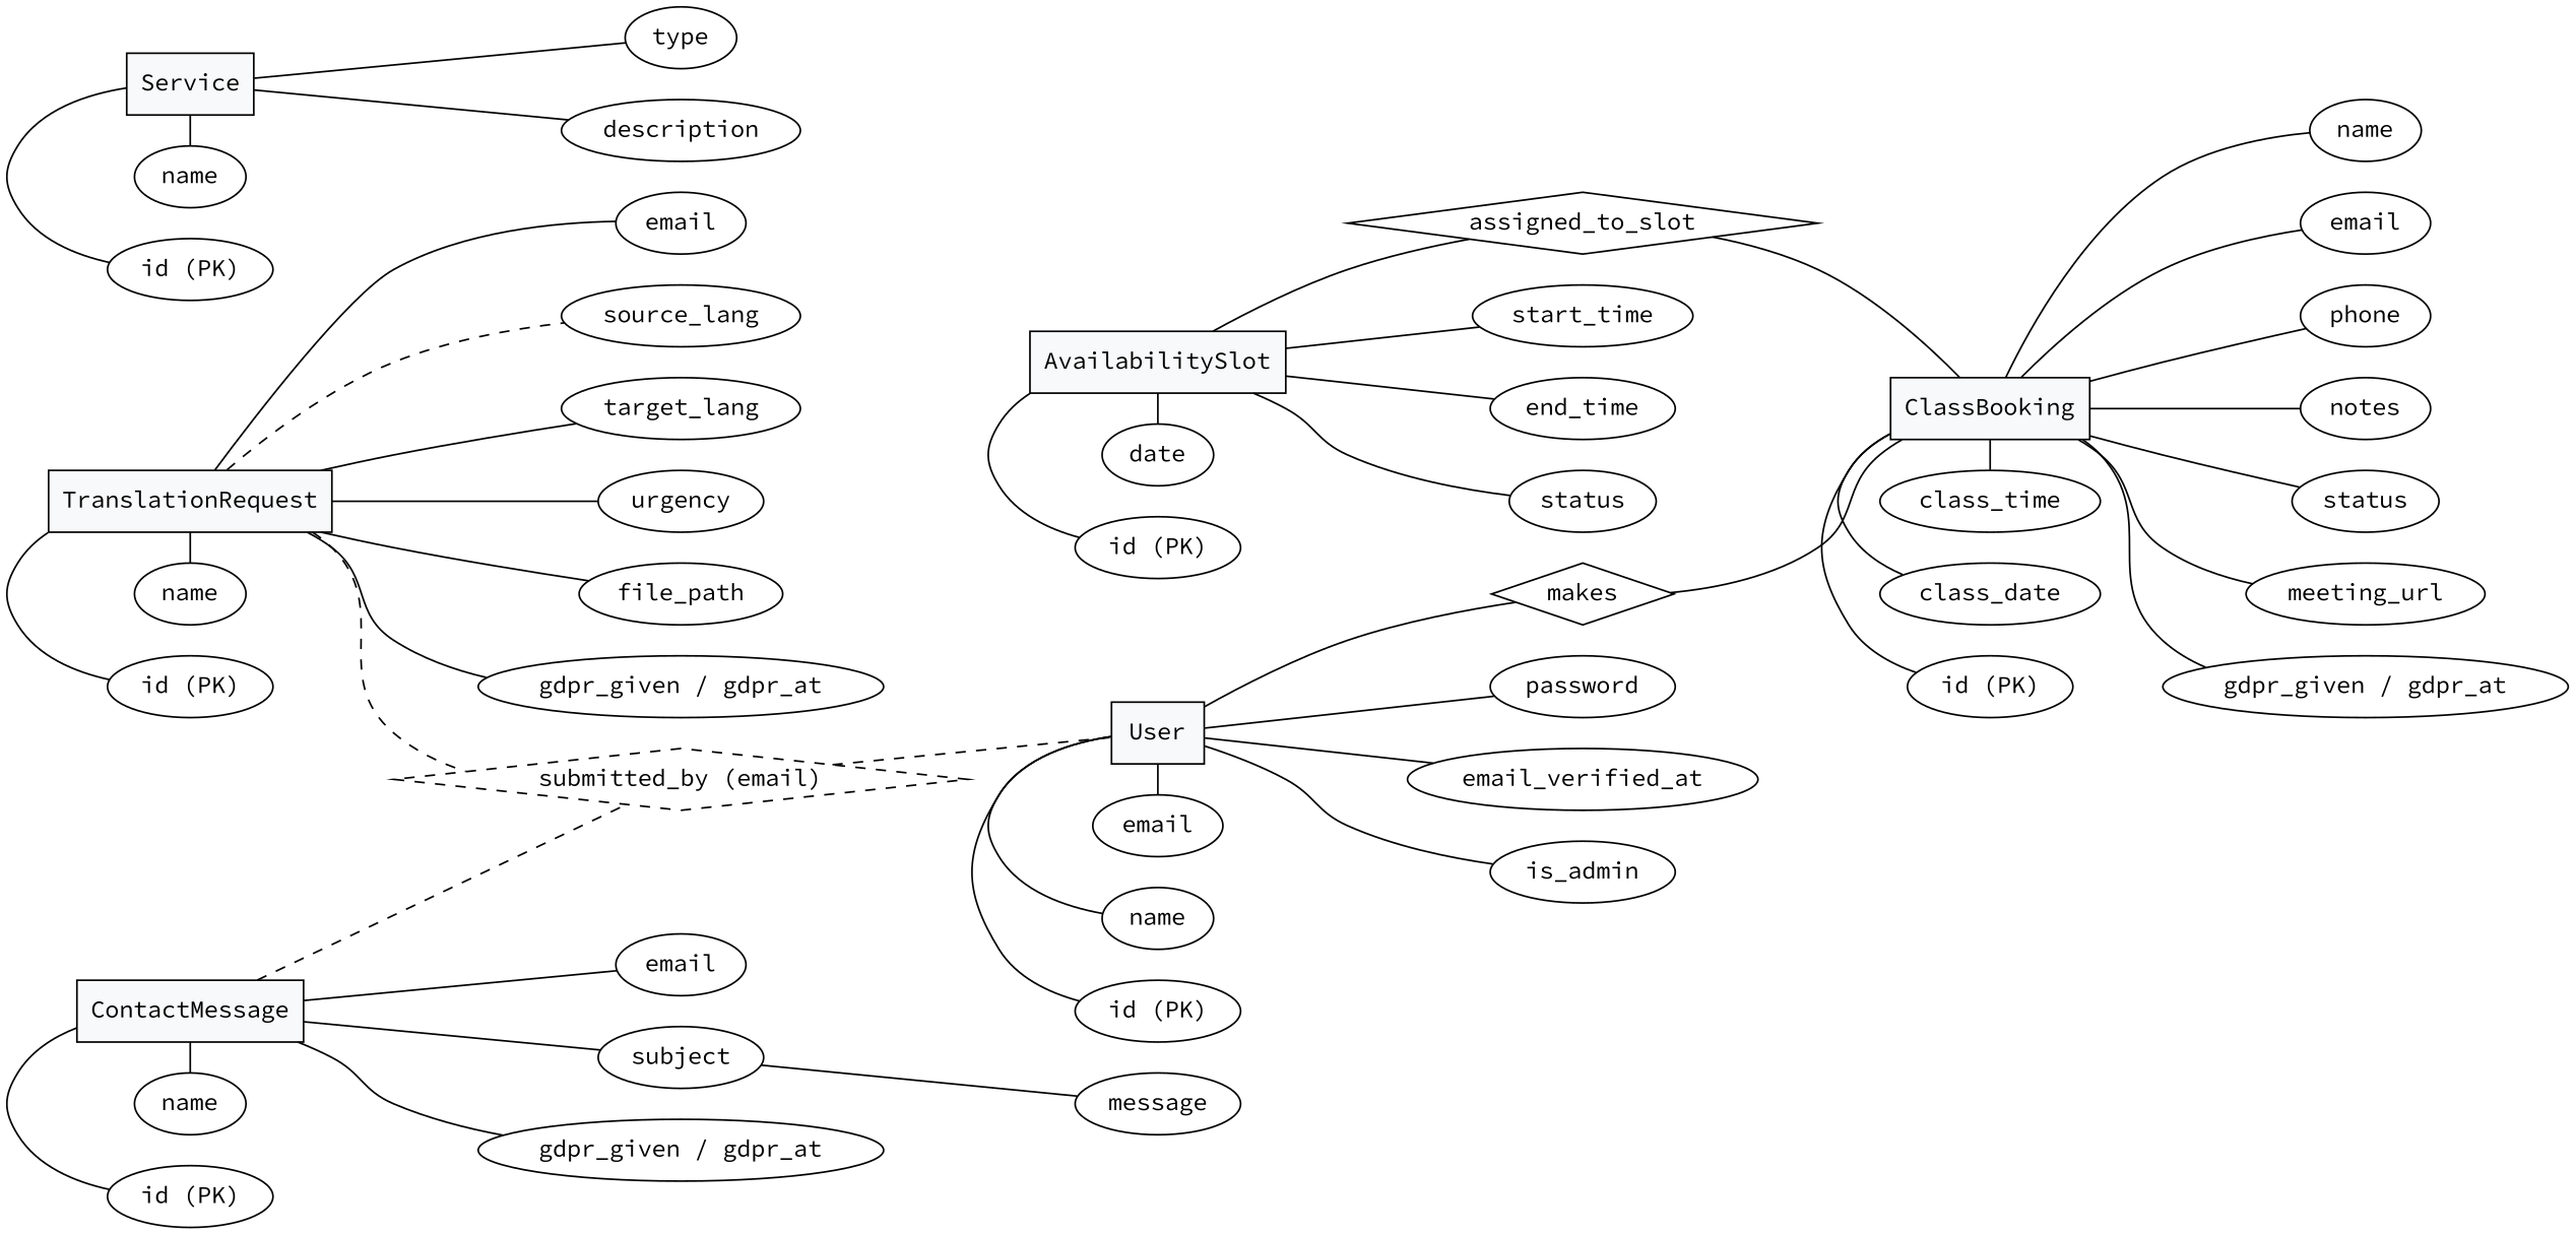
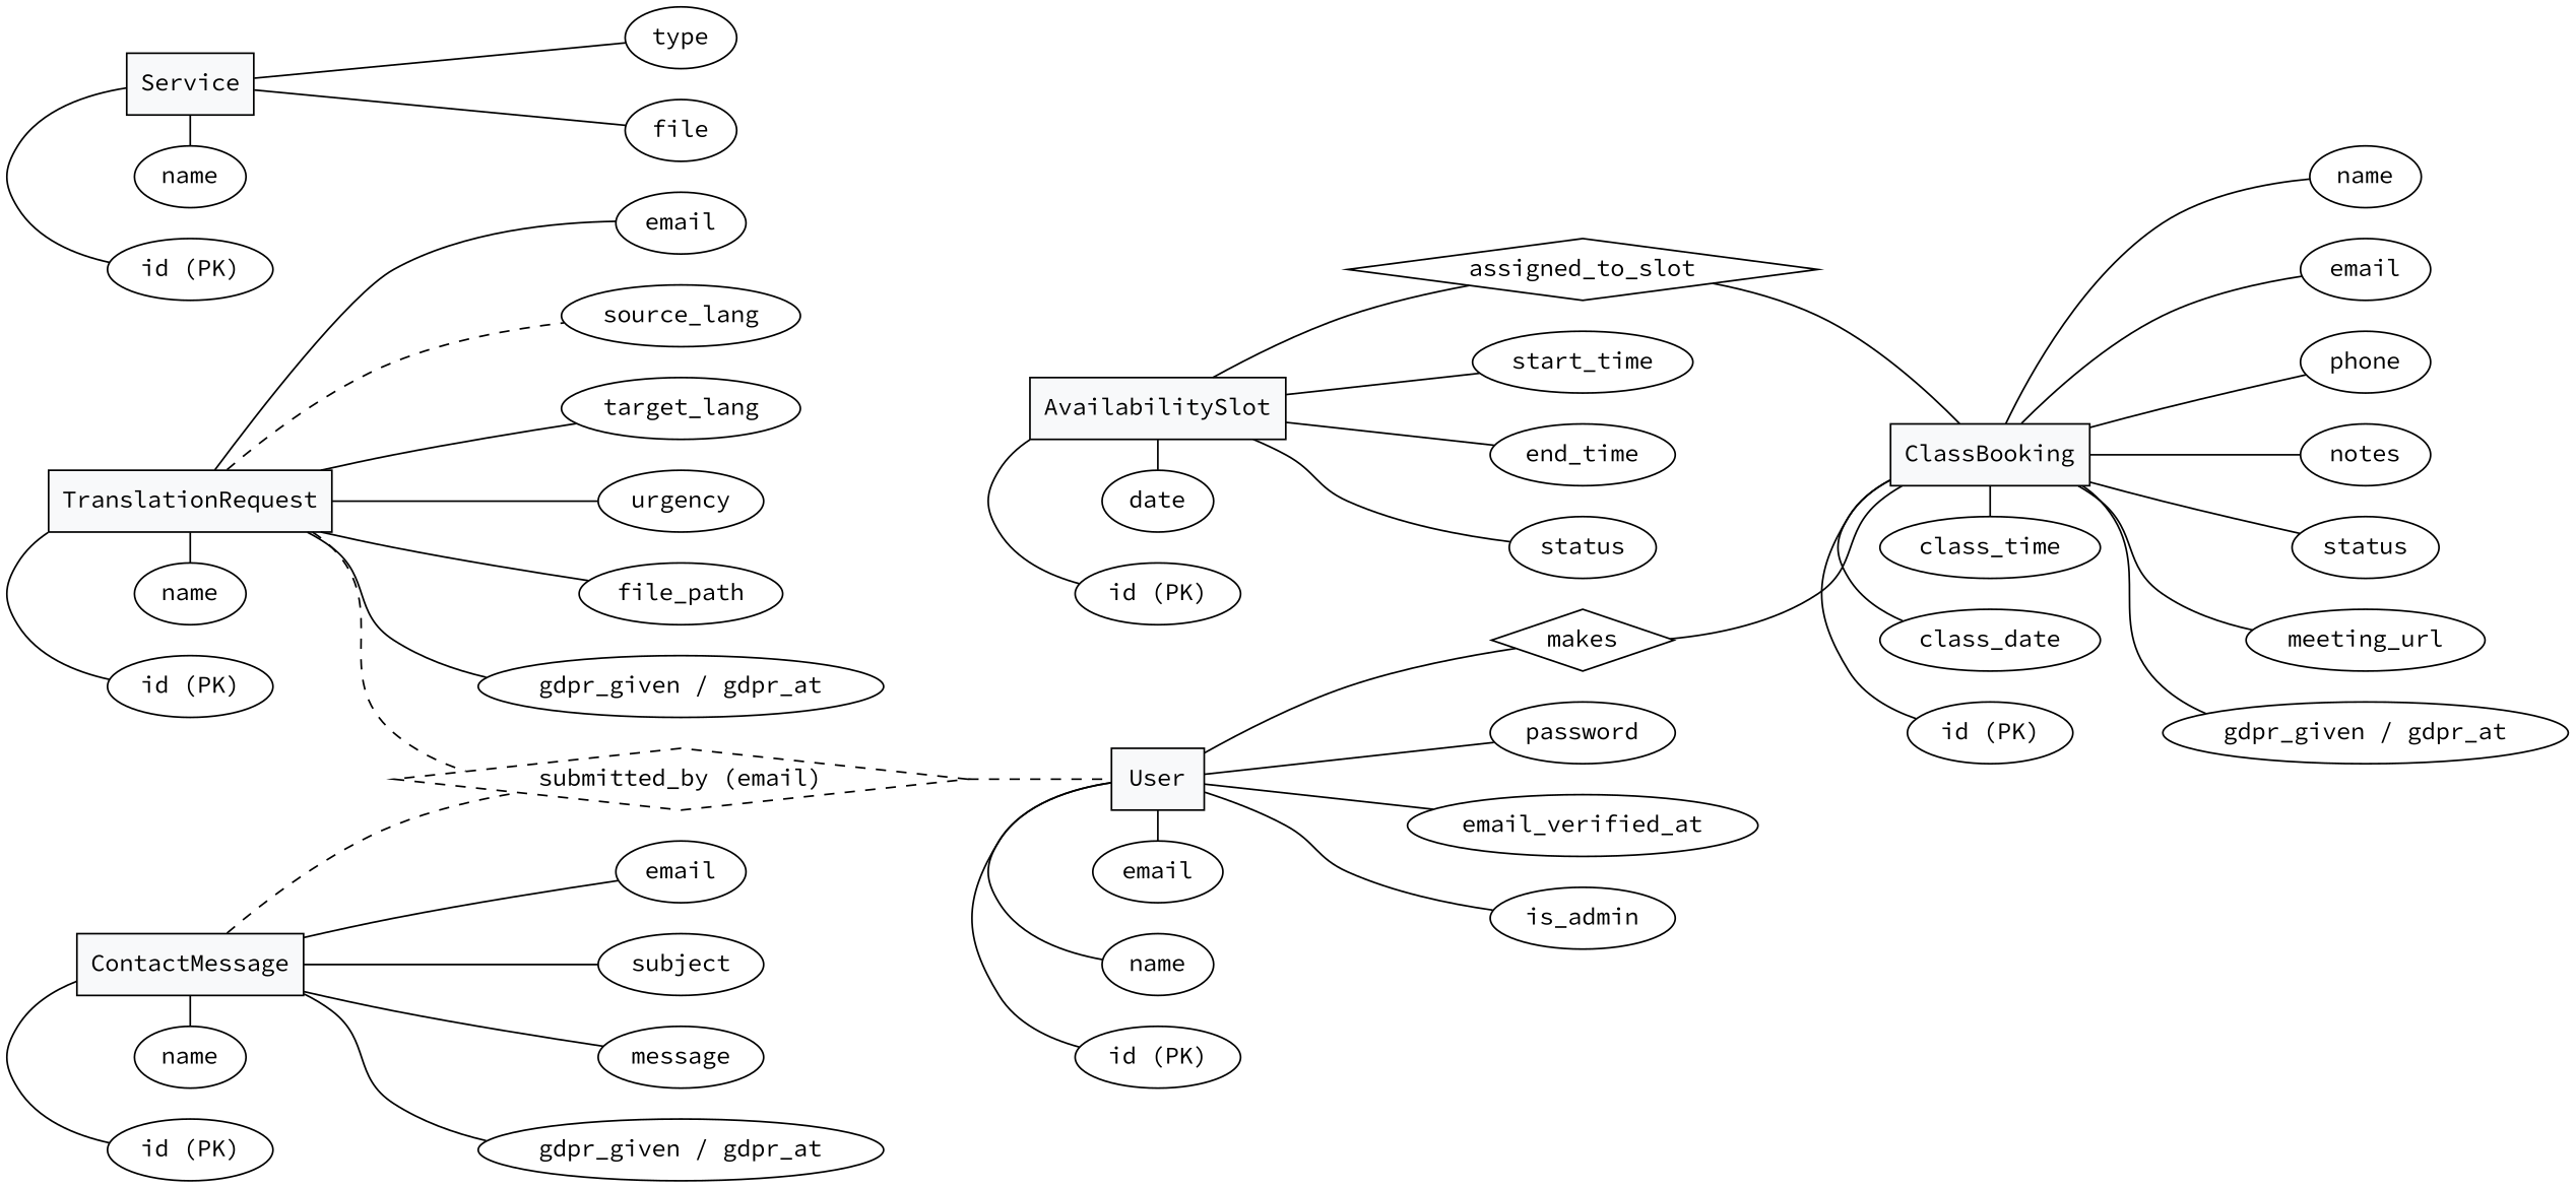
  digraph {
    fontname="Source Code Pro"
    rankdir=LR
    splines=true
    node [fontname="Source Code Pro" shape=oval]
    edge [arrowhead=none fontname="Source Code Pro"]
    n1 [fillcolor="#f8f9fa" label=User shape=box style=filled]
    n2 [label="id (PK)"]
    n3 [label=name]
    n4 [label=email]
    n5 [fillcolor="#f8f9fa" label=ClassBooking shape=box style=filled]
    n6 [label="id (PK)"]
    n7 [label=class_date]
    n8 [label=class_time]
    n9 [fillcolor="#f8f9fa" label=AvailabilitySlot shape=box style=filled]
    n10 [label="id (PK)"]
    n11 [label=date]
    n12 [fillcolor="#f8f9fa" label=TranslationRequest shape=box style=filled]
    n13 [label="id (PK)"]
    n14 [label=name]
    n15 [fillcolor="#f8f9fa" label=ContactMessage shape=box style=filled]
    n16 [label="id (PK)"]
    n17 [label=name]
    n18 [fillcolor="#f8f9fa" label=Service shape=box style=filled]
    n19 [label="id (PK)"]
    n20 [label=name]
    n21 [label=makes shape=diamond]
    n22 [label=password]
    n23 [label=email_verified_at]
    n24 [label=is_admin]
    n25 [label=name]
    n26 [label=email]
    n27 [label=phone]
    n28 [label=notes]
    n29 [label=status]
    n30 [label=meeting_url]
    n31 [label="gdpr_given / gdpr_at"]
    n32 [label=assigned_to_slot shape=diamond]
    n33 [label=start_time]
    n34 [label=end_time]
    n35 [label=status]
    n36 [label="submitted_by (email)" shape=diamond style=dashed]
    n37 [label=email]
    n38 [label=source_lang]
    n39 [label=target_lang]
    n40 [label=urgency]
    n41 [label=file_path]
    n42 [label="gdpr_given / gdpr_at"]
    n43 [label=email]
    n44 [label=subject]
    n45 [label=message]
    n46 [label="gdpr_given / gdpr_at"]
    n47 [label=type]
-   n48 [label=description]
+   n48 [label=file]
    subgraph sub_1 {
      rank=same
      n1
      n2
      n3
      n4
    }
    subgraph sub_2 {
      rank=same
      n5
      n6
      n7
      n8
    }
    subgraph sub_3 {
      rank=same
      n9
      n10
      n11
    }
    subgraph sub_4 {
      rank=same
      n12
      n13
      n14
    }
    subgraph sub_5 {
      rank=same
      n15
      n16
      n17
    }
    subgraph sub_6 {
      rank=same
      n18
      n19
      n20
    }
    n1 -> n2
    n1 -> n3
    n1 -> n4
    n1 -> n21
    n1 -> n22
    n1 -> n23
    n1 -> n24
    n5 -> n6
    n5 -> n7
    n5 -> n8
    n5 -> n25
    n5 -> n26
    n5 -> n27
    n5 -> n28
    n5 -> n29
    n5 -> n30
    n5 -> n31
    n9 -> n10
    n9 -> n11
    n9 -> n32
    n9 -> n33
    n9 -> n34
    n9 -> n35
    n12 -> n13
    n12 -> n14
    n12 -> n36 [style=dashed]
    n12 -> n37
    n12 -> n38 [style=dashed]
    n12 -> n39
    n12 -> n40
    n12 -> n41
    n12 -> n42
    n15 -> n16
    n15 -> n17
    n15 -> n36 [style=dashed]
    n15 -> n43
    n15 -> n44
-   n44 -> n45
+   n15 -> n45
    n15 -> n46
    n18 -> n19
    n18 -> n20
    n18 -> n47
    n18 -> n48
    n21 -> n5
    n32 -> n5
    n36 -> n1 [style=dashed]
  }
